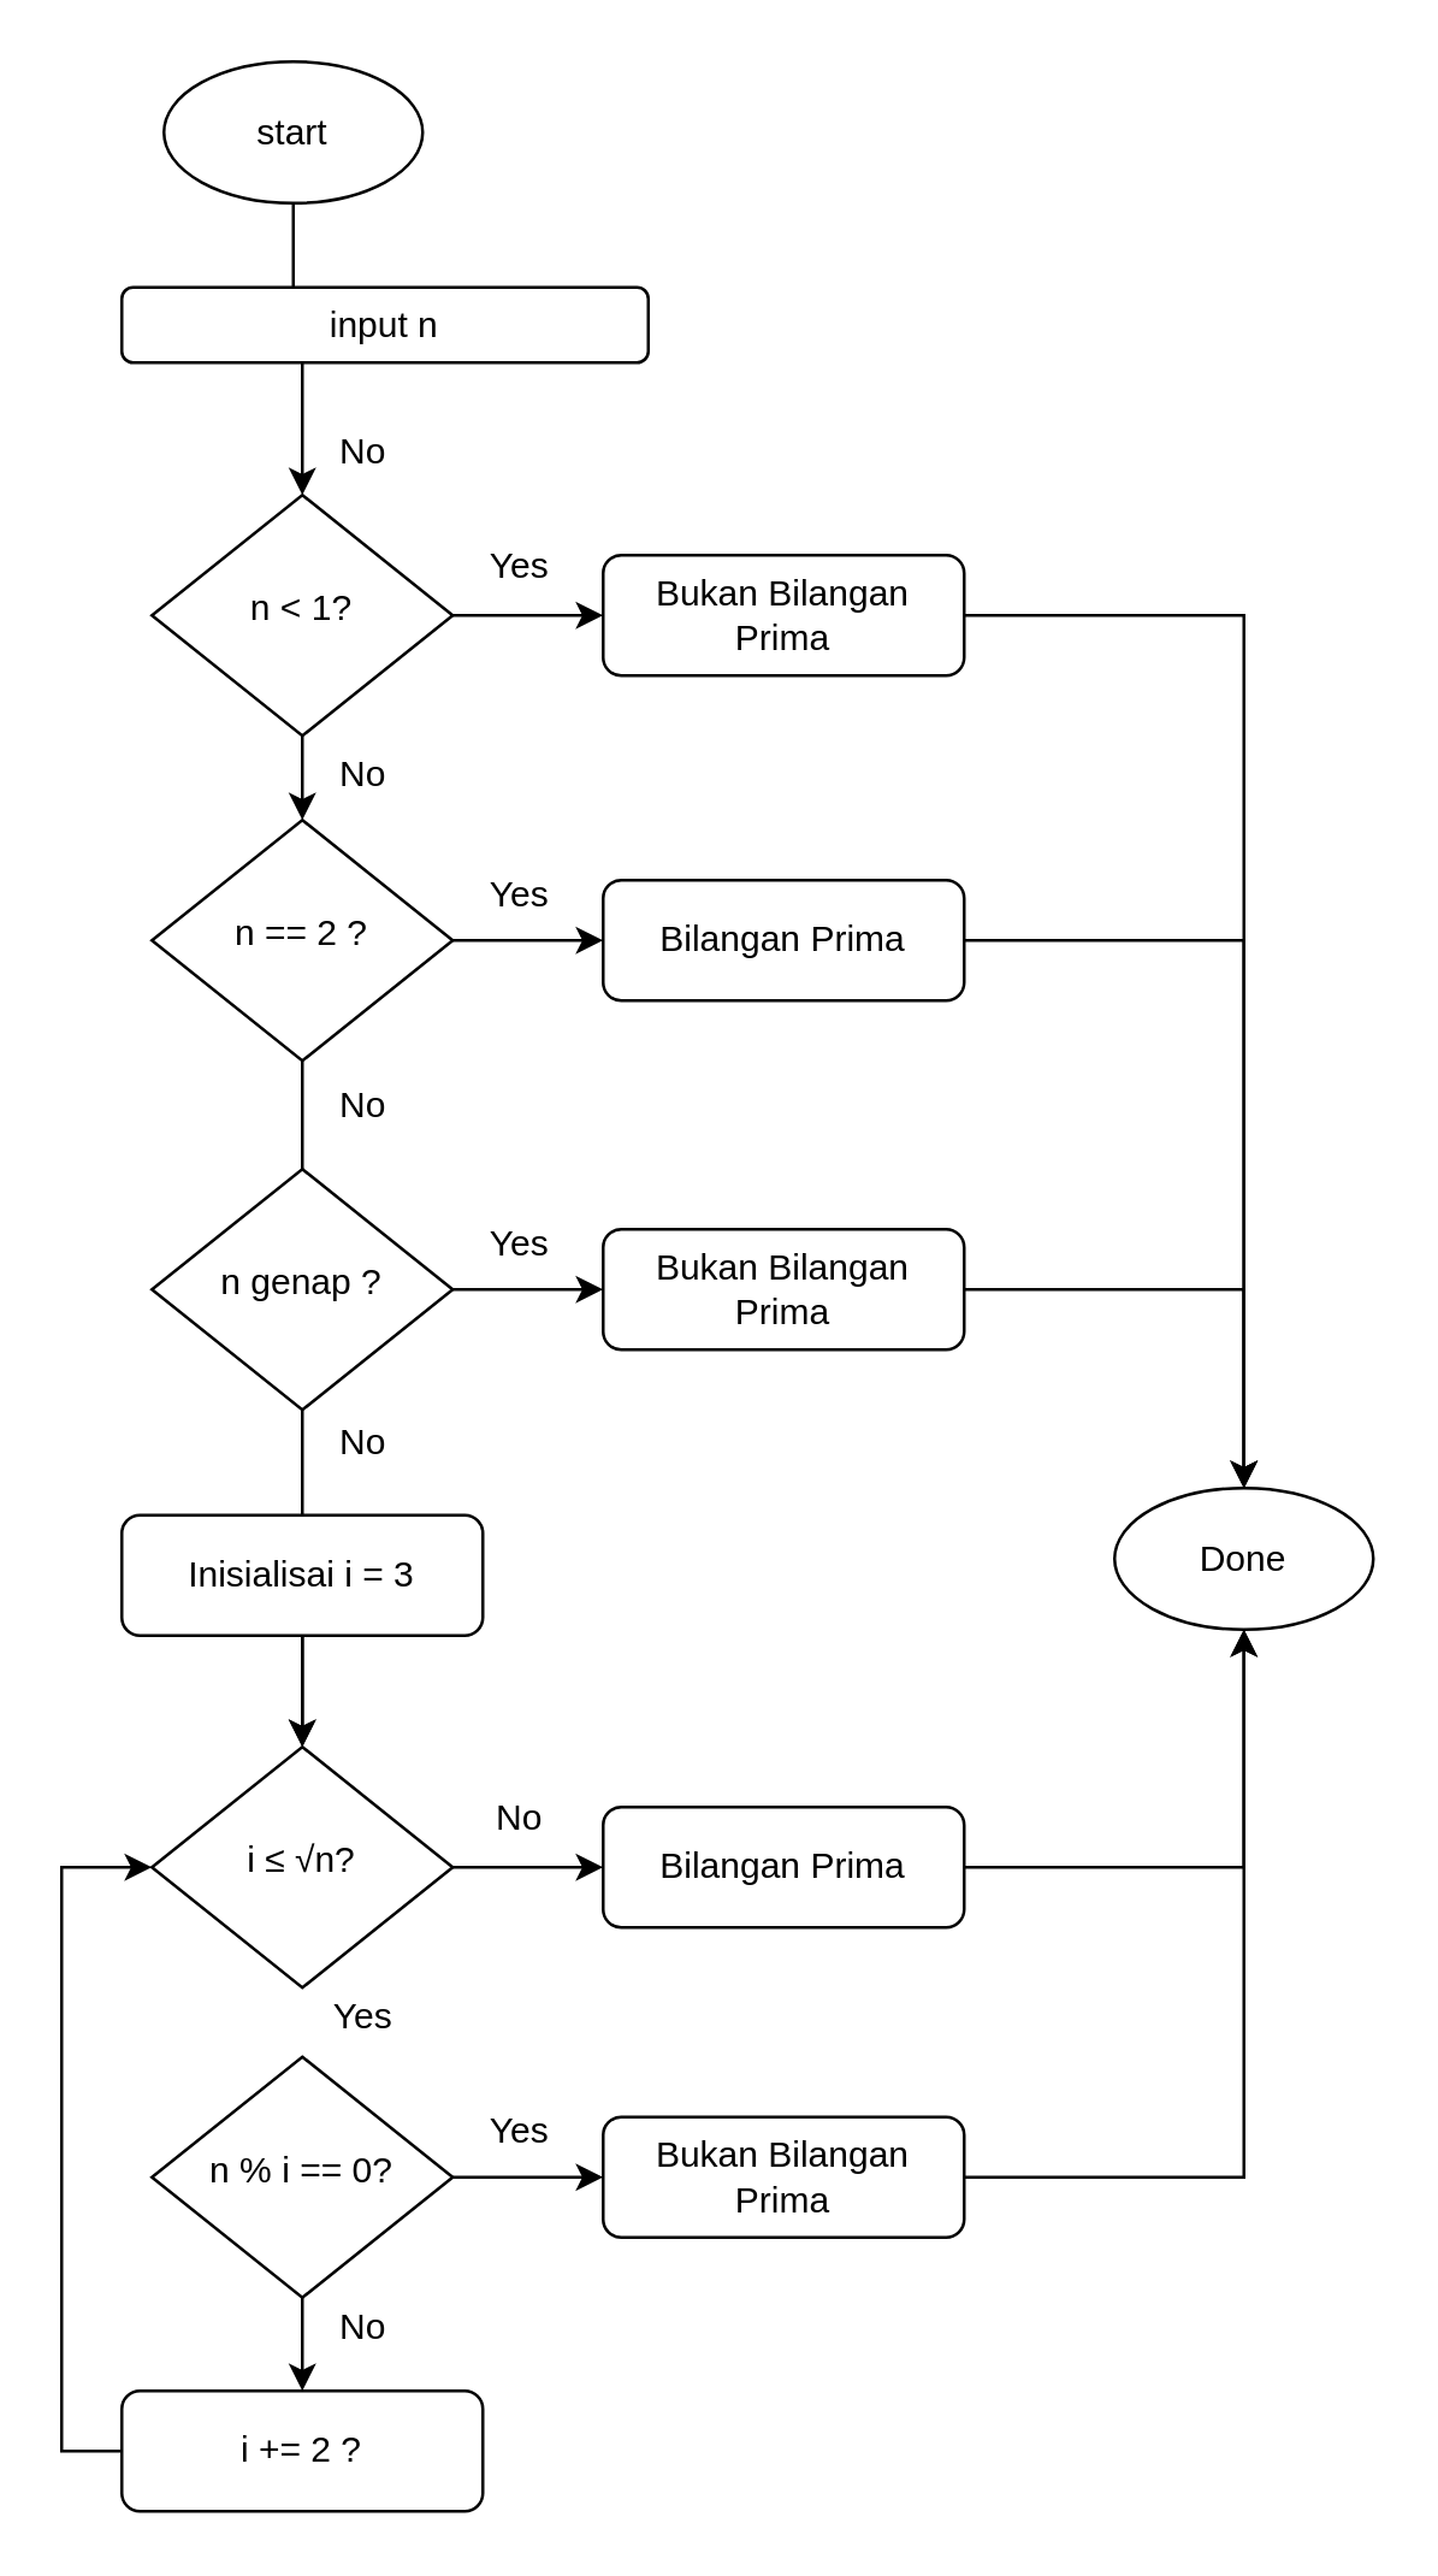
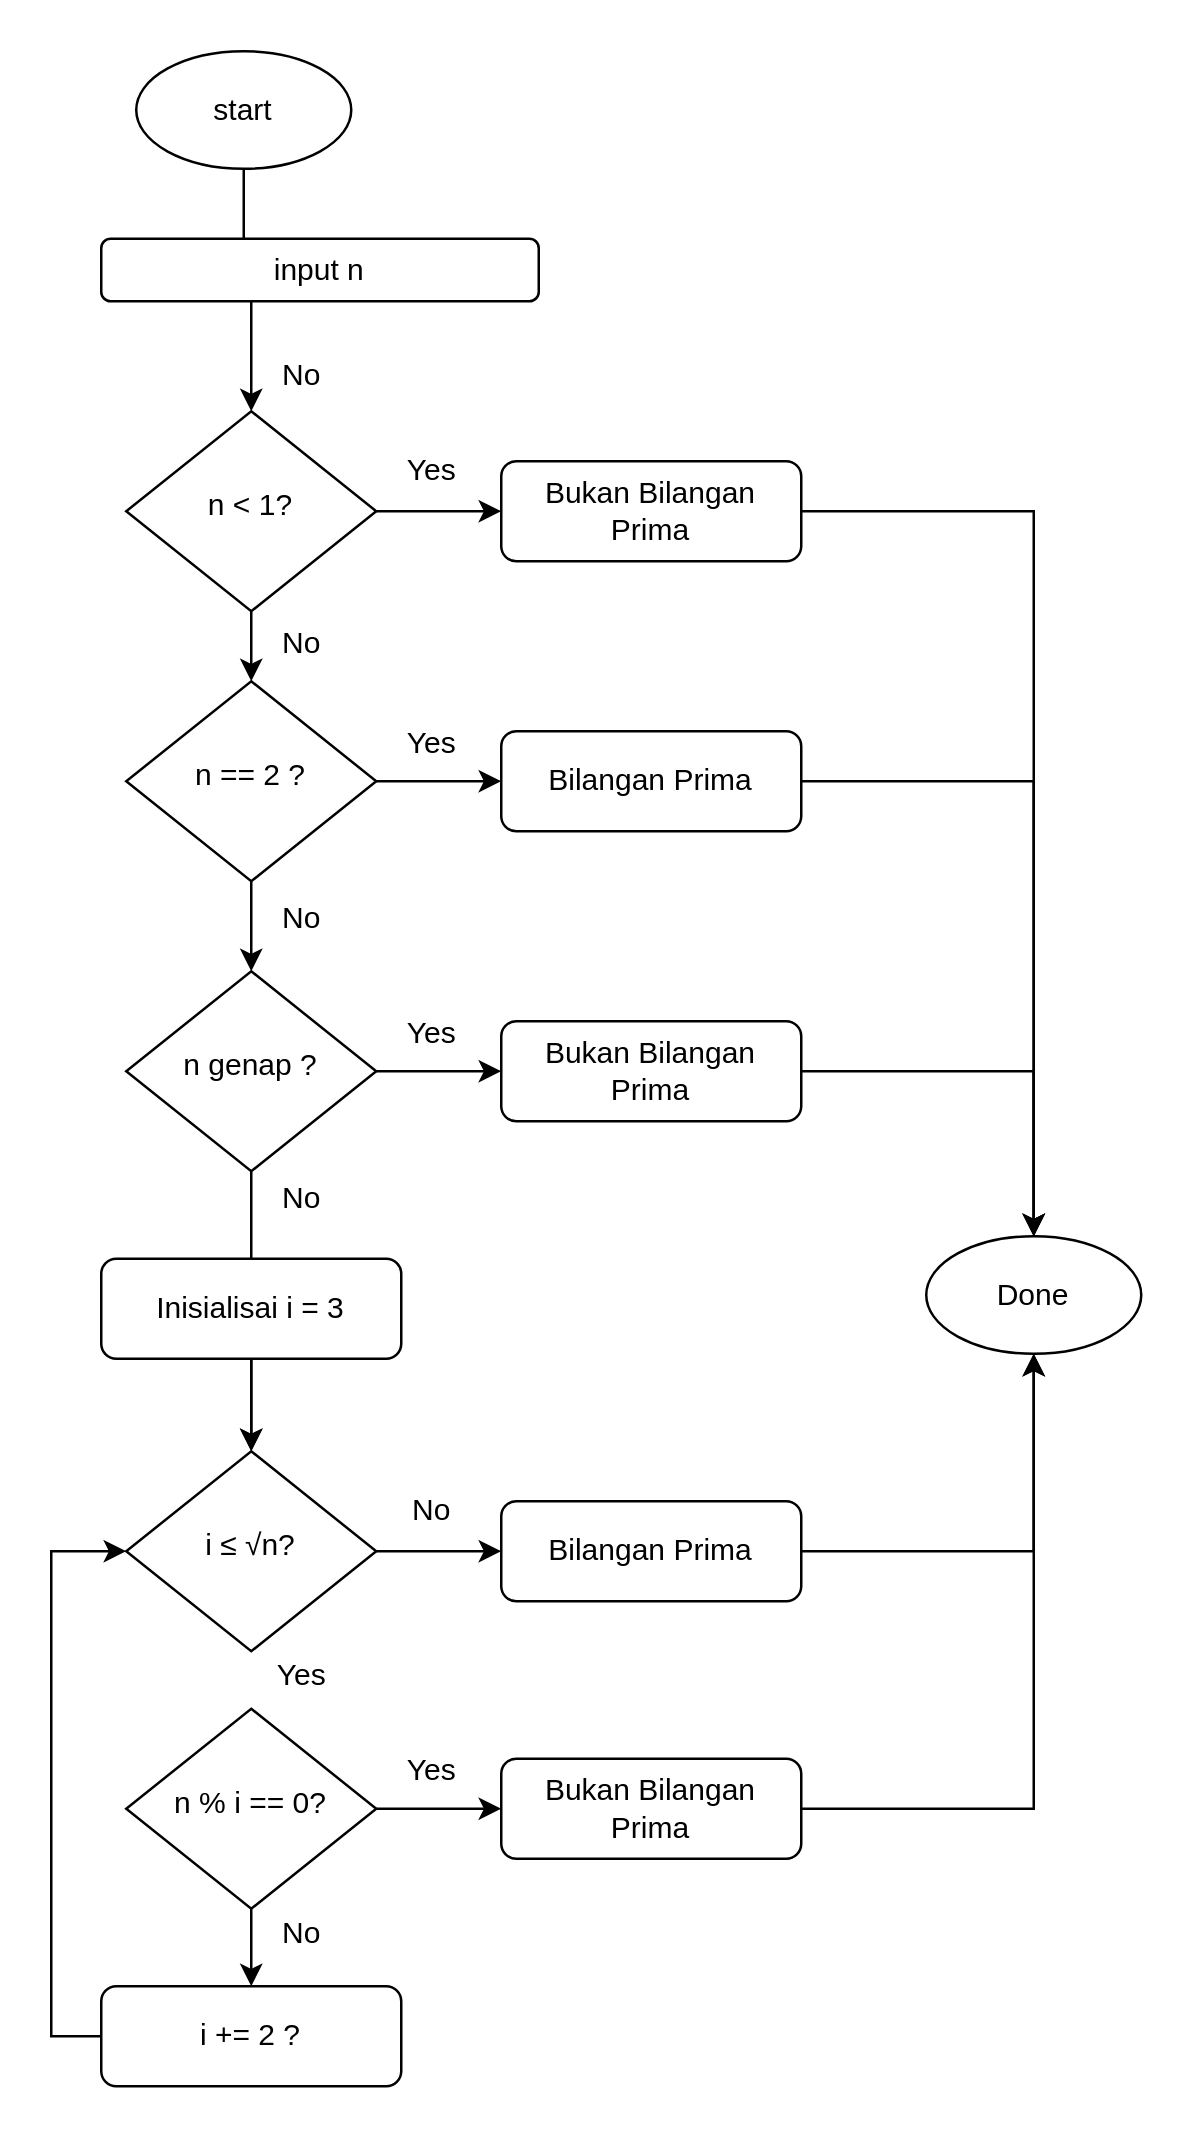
  <mxCell id="0" />
  <mxCell id="1" parent="0" />
- <mxCell id="2" value="" style="edgeStyle=orthogonalEdgeStyle;rounded=0;orthogonalLoop=1;jettySize=auto;html=1;fontFamily=Helvetica;fontSize=12;fontColor=#000000;endArrow=none;" edge="1" parent="1" source="4" target="8"><mxGeometry relative="1" as="geometry" /></mxCell>
+ <mxCell id="2" value="" style="edgeStyle=orthogonalEdgeStyle;rounded=0;orthogonalLoop=1;jettySize=auto;html=1;fontFamily=Helvetica;fontSize=12;fontColor=#000000;" edge="1" parent="1" source="4" target="8"><mxGeometry relative="1" as="geometry" /></mxCell>
  <mxCell id="3" value="" style="edgeStyle=orthogonalEdgeStyle;rounded=0;orthogonalLoop=1;jettySize=auto;html=1;fontFamily=Helvetica;fontSize=12;fontColor=#000000;" edge="1" parent="1" source="4" target="5"><mxGeometry relative="1" as="geometry" /></mxCell>
  <mxCell id="4" value="n == 2 ?" style="rhombus;whiteSpace=wrap;html=1;shadow=0;fontFamily=Helvetica;fontSize=12;align=center;strokeWidth=1;spacing=6;spacingTop=-4;fontColor=#000000;" parent="1" vertex="1"><mxGeometry x="50" y="272" width="100" height="80" as="geometry" /></mxCell>
  <mxCell id="5" value="Bilangan Prima" style="rounded=1;whiteSpace=wrap;html=1;fontSize=12;glass=0;strokeWidth=1;shadow=0;fontFamily=Helvetica;fontColor=#000000;" parent="1" vertex="1"><mxGeometry x="200" y="292" width="120" height="40" as="geometry" /></mxCell>
  <mxCell id="6" value="" style="edgeStyle=orthogonalEdgeStyle;rounded=0;orthogonalLoop=1;jettySize=auto;html=1;fontFamily=Helvetica;fontSize=12;fontColor=#000000;" edge="1" parent="1" source="8" target="11"><mxGeometry relative="1" as="geometry" /></mxCell>
  <mxCell id="7" value="" style="edgeStyle=orthogonalEdgeStyle;rounded=0;orthogonalLoop=1;jettySize=auto;html=1;fontFamily=Helvetica;fontSize=12;fontColor=#000000;" edge="1" parent="1" source="8" target="20"><mxGeometry relative="1" as="geometry" /></mxCell>
  <mxCell id="8" value="n genap ?" style="rhombus;whiteSpace=wrap;html=1;shadow=0;fontFamily=Helvetica;fontSize=12;align=center;strokeWidth=1;spacing=6;spacingTop=-4;fontColor=#000000;" parent="1" vertex="1"><mxGeometry x="50" y="388" width="100" height="80" as="geometry" /></mxCell>
  <mxCell id="9" value="" style="edgeStyle=orthogonalEdgeStyle;rounded=0;orthogonalLoop=1;jettySize=auto;html=1;fontFamily=Helvetica;fontSize=12;fontColor=#000000;" edge="1" parent="1" source="10" target="20"><mxGeometry relative="1" as="geometry" /></mxCell>
  <mxCell id="10" value="Inisialisai i = 3" style="rounded=1;whiteSpace=wrap;html=1;fontSize=12;glass=0;strokeWidth=1;shadow=0;fontFamily=Helvetica;fontColor=#000000;" parent="1" vertex="1"><mxGeometry x="40" y="503" width="120" height="40" as="geometry" /></mxCell>
  <mxCell id="11" value="Bukan Bilangan Prima" style="rounded=1;whiteSpace=wrap;html=1;fontSize=12;glass=0;strokeWidth=1;shadow=0;fontFamily=Helvetica;fontColor=#000000;" parent="1" vertex="1"><mxGeometry x="200" y="408" width="120" height="40" as="geometry" /></mxCell>
  <mxCell id="12" value="" style="edgeStyle=orthogonalEdgeStyle;rounded=0;orthogonalLoop=1;jettySize=auto;html=1;fontFamily=Helvetica;fontSize=12;fontColor=#000000;" edge="1" parent="1" source="13" target="17"><mxGeometry relative="1" as="geometry" /></mxCell>
  <mxCell id="13" value="start" style="strokeWidth=1;html=1;shape=mxgraph.flowchart.start_1;whiteSpace=wrap;fontFamily=Helvetica;fontSize=12;fontColor=#000000;" vertex="1" parent="1"><mxGeometry x="54" y="20" width="86" height="47" as="geometry" /></mxCell>
  <mxCell id="14" value="input n" style="rounded=1;whiteSpace=wrap;html=1;fontSize=12;glass=0;strokeWidth=1;shadow=0;fontFamily=Helvetica;fontColor=#000000;" vertex="1" parent="1"><mxGeometry x="40" y="95" width="175" height="25" as="geometry" /></mxCell>
  <mxCell id="15" value="" style="edgeStyle=orthogonalEdgeStyle;rounded=0;orthogonalLoop=1;jettySize=auto;html=1;fontFamily=Helvetica;fontSize=12;fontColor=#000000;" edge="1" parent="1" source="17" target="4"><mxGeometry relative="1" as="geometry" /></mxCell>
  <mxCell id="16" value="" style="edgeStyle=orthogonalEdgeStyle;rounded=0;orthogonalLoop=1;jettySize=auto;html=1;fontFamily=Helvetica;fontSize=12;fontColor=#000000;" edge="1" parent="1" source="17" target="18"><mxGeometry relative="1" as="geometry" /></mxCell>
  <mxCell id="17" value="n &amp;lt; 1?" style="rhombus;whiteSpace=wrap;html=1;shadow=0;fontFamily=Helvetica;fontSize=12;align=center;strokeWidth=1;spacing=6;spacingTop=-4;fontColor=#000000;" vertex="1" parent="1"><mxGeometry x="50" y="164" width="100" height="80" as="geometry" /></mxCell>
  <mxCell id="18" value="Bukan Bilangan Prima" style="rounded=1;whiteSpace=wrap;html=1;fontSize=12;glass=0;strokeWidth=1;shadow=0;fontFamily=Helvetica;fontColor=#000000;" vertex="1" parent="1"><mxGeometry x="200" y="184" width="120" height="40" as="geometry" /></mxCell>
  <mxCell id="19" value="" style="edgeStyle=orthogonalEdgeStyle;rounded=0;orthogonalLoop=1;jettySize=auto;html=1;fontFamily=Helvetica;fontSize=12;fontColor=#000000;" edge="1" parent="1" source="20" target="24"><mxGeometry relative="1" as="geometry" /></mxCell>
  <mxCell id="20" value="&lt;div style=&quot;overflow: auto; padding: 9.144px 13.716px; text-wrap-mode: wrap; word-break: break-all; text-align: start; margin-top: 0px !important; margin-bottom: 0px !important;&quot;&gt;i ≤ √n?&lt;/div&gt;" style="rhombus;whiteSpace=wrap;html=1;shadow=0;fontFamily=Helvetica;fontSize=12;align=center;strokeWidth=1;spacing=6;spacingTop=-4;fontColor=#000000;" vertex="1" parent="1"><mxGeometry x="50" y="580" width="100" height="80" as="geometry" /></mxCell>
  <mxCell id="21" value="" style="edgeStyle=orthogonalEdgeStyle;rounded=0;orthogonalLoop=1;jettySize=auto;html=1;fontFamily=Helvetica;fontSize=12;fontColor=#000000;" edge="1" parent="1" source="23" target="27"><mxGeometry relative="1" as="geometry" /></mxCell>
  <mxCell id="22" value="" style="edgeStyle=orthogonalEdgeStyle;rounded=0;orthogonalLoop=1;jettySize=auto;html=1;fontFamily=Helvetica;fontSize=12;fontColor=#000000;" edge="1" parent="1" source="23" target="25"><mxGeometry relative="1" as="geometry" /></mxCell>
  <mxCell id="23" value="&lt;div style=&quot;overflow: auto; padding: 9.144px 13.716px; text-wrap-mode: wrap; word-break: break-all; margin-top: 0px !important; margin-bottom: 0px !important;&quot;&gt;n % i == 0?&lt;/div&gt;" style="rhombus;whiteSpace=wrap;html=1;shadow=0;fontFamily=Helvetica;fontSize=12;align=center;strokeWidth=1;spacing=6;spacingTop=-4;fontColor=#000000;" vertex="1" parent="1"><mxGeometry x="50" y="683" width="100" height="80" as="geometry" /></mxCell>
  <mxCell id="24" value="Bilangan Prima" style="rounded=1;whiteSpace=wrap;html=1;fontSize=12;glass=0;strokeWidth=1;shadow=0;fontFamily=Helvetica;fontColor=#000000;" vertex="1" parent="1"><mxGeometry x="200" y="600" width="120" height="40" as="geometry" /></mxCell>
  <mxCell id="25" value="Bukan Bilangan Prima" style="rounded=1;whiteSpace=wrap;html=1;fontSize=12;glass=0;strokeWidth=1;shadow=0;fontFamily=Helvetica;fontColor=#000000;" vertex="1" parent="1"><mxGeometry x="200" y="703" width="120" height="40" as="geometry" /></mxCell>
  <mxCell id="26" style="edgeStyle=orthogonalEdgeStyle;rounded=0;orthogonalLoop=1;jettySize=auto;html=1;entryX=0;entryY=0.5;entryDx=0;entryDy=0;fontFamily=Helvetica;fontSize=12;fontColor=#000000;" edge="1" parent="1" source="27" target="20"><mxGeometry relative="1" as="geometry"><Array as="points"><mxPoint x="20" y="814" /><mxPoint x="20" y="620" /></Array></mxGeometry></mxCell>
  <mxCell id="27" value="i += 2 ?" style="rounded=1;whiteSpace=wrap;html=1;fontSize=12;glass=0;strokeWidth=1;shadow=0;fontFamily=Helvetica;fontColor=#000000;" vertex="1" parent="1"><mxGeometry x="40" y="794" width="120" height="40" as="geometry" /></mxCell>
  <mxCell id="28" value="Done" style="strokeWidth=1;html=1;shape=mxgraph.flowchart.start_1;whiteSpace=wrap;fontFamily=Helvetica;fontSize=12;fontColor=#000000;" vertex="1" parent="1"><mxGeometry x="370" y="494" width="86" height="47" as="geometry" /></mxCell>
  <mxCell id="29" value="Yes" style="text;html=1;align=center;verticalAlign=middle;resizable=0;points=[];autosize=1;strokeColor=none;fillColor=none;fontFamily=Helvetica;fontSize=12;fontColor=#000000;" vertex="1" parent="1"><mxGeometry x="152" y="173" width="40" height="30" as="geometry" /></mxCell>
  <mxCell id="30" style="edgeStyle=orthogonalEdgeStyle;rounded=0;orthogonalLoop=1;jettySize=auto;html=1;entryX=0.5;entryY=1;entryDx=0;entryDy=0;entryPerimeter=0;fontFamily=Helvetica;fontSize=12;fontColor=#000000;" edge="1" parent="1" source="25" target="28"><mxGeometry relative="1" as="geometry" /></mxCell>
  <mxCell id="31" style="edgeStyle=orthogonalEdgeStyle;rounded=0;orthogonalLoop=1;jettySize=auto;html=1;entryX=0.5;entryY=0;entryDx=0;entryDy=0;entryPerimeter=0;fontFamily=Helvetica;fontSize=12;fontColor=#000000;" edge="1" parent="1" source="11" target="28"><mxGeometry relative="1" as="geometry" /></mxCell>
  <mxCell id="32" style="edgeStyle=orthogonalEdgeStyle;rounded=0;orthogonalLoop=1;jettySize=auto;html=1;entryX=0.5;entryY=0;entryDx=0;entryDy=0;entryPerimeter=0;fontFamily=Helvetica;fontSize=12;fontColor=#000000;" edge="1" parent="1" source="18" target="28"><mxGeometry relative="1" as="geometry" /></mxCell>
  <mxCell id="33" style="edgeStyle=orthogonalEdgeStyle;rounded=0;orthogonalLoop=1;jettySize=auto;html=1;entryX=0.5;entryY=0;entryDx=0;entryDy=0;entryPerimeter=0;fontFamily=Helvetica;fontSize=12;fontColor=#000000;" edge="1" parent="1" source="5" target="28"><mxGeometry relative="1" as="geometry" /></mxCell>
  <mxCell id="34" style="edgeStyle=orthogonalEdgeStyle;rounded=0;orthogonalLoop=1;jettySize=auto;html=1;entryX=0.5;entryY=1;entryDx=0;entryDy=0;entryPerimeter=0;fontFamily=Helvetica;fontSize=12;fontColor=#000000;" edge="1" parent="1" source="24" target="28"><mxGeometry relative="1" as="geometry" /></mxCell>
  <mxCell id="35" value="Yes" style="text;html=1;align=center;verticalAlign=middle;resizable=0;points=[];autosize=1;strokeColor=none;fillColor=none;fontFamily=Helvetica;fontSize=12;fontColor=#000000;" vertex="1" parent="1"><mxGeometry x="152" y="282" width="40" height="30" as="geometry" /></mxCell>
  <mxCell id="36" value="Yes" style="text;html=1;align=center;verticalAlign=middle;resizable=0;points=[];autosize=1;strokeColor=none;fillColor=none;fontFamily=Helvetica;fontSize=12;fontColor=#000000;" vertex="1" parent="1"><mxGeometry x="152" y="398" width="40" height="30" as="geometry" /></mxCell>
  <mxCell id="37" value="No" style="text;html=1;align=center;verticalAlign=middle;resizable=0;points=[];autosize=1;strokeColor=none;fillColor=none;fontFamily=Helvetica;fontSize=12;fontColor=#000000;" vertex="1" parent="1"><mxGeometry x="152" y="589" width="40" height="30" as="geometry" /></mxCell>
  <mxCell id="38" value="Yes" style="text;html=1;align=center;verticalAlign=middle;resizable=0;points=[];autosize=1;strokeColor=none;fillColor=none;fontFamily=Helvetica;fontSize=12;fontColor=#000000;" vertex="1" parent="1"><mxGeometry x="152" y="693" width="40" height="30" as="geometry" /></mxCell>
  <mxCell id="39" value="No" style="text;html=1;align=center;verticalAlign=middle;resizable=0;points=[];autosize=1;strokeColor=none;fillColor=none;fontFamily=Helvetica;fontSize=12;fontColor=#000000;" vertex="1" parent="1"><mxGeometry x="100" y="135" width="40" height="30" as="geometry" /></mxCell>
  <mxCell id="40" value="No" style="text;html=1;align=center;verticalAlign=middle;resizable=0;points=[];autosize=1;strokeColor=none;fillColor=none;fontFamily=Helvetica;fontSize=12;fontColor=#000000;" vertex="1" parent="1"><mxGeometry x="100" y="242" width="40" height="30" as="geometry" /></mxCell>
  <mxCell id="41" value="No" style="text;html=1;align=center;verticalAlign=middle;resizable=0;points=[];autosize=1;strokeColor=none;fillColor=none;fontFamily=Helvetica;fontSize=12;fontColor=#000000;" vertex="1" parent="1"><mxGeometry x="100" y="352" width="40" height="30" as="geometry" /></mxCell>
  <mxCell id="42" value="No" style="text;html=1;align=center;verticalAlign=middle;resizable=0;points=[];autosize=1;strokeColor=none;fillColor=none;fontFamily=Helvetica;fontSize=12;fontColor=#000000;" vertex="1" parent="1"><mxGeometry x="100" y="464" width="40" height="30" as="geometry" /></mxCell>
  <mxCell id="43" value="Yes" style="text;html=1;align=center;verticalAlign=middle;resizable=0;points=[];autosize=1;strokeColor=none;fillColor=none;fontFamily=Helvetica;fontSize=12;fontColor=#000000;" vertex="1" parent="1"><mxGeometry x="100" y="655" width="40" height="30" as="geometry" /></mxCell>
  <mxCell id="44" value="No" style="text;html=1;align=center;verticalAlign=middle;resizable=0;points=[];autosize=1;strokeColor=none;fillColor=none;fontFamily=Helvetica;fontSize=12;fontColor=#000000;" vertex="1" parent="1"><mxGeometry x="100" y="758" width="40" height="30" as="geometry" /></mxCell>
